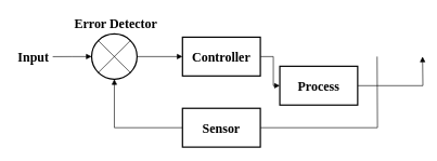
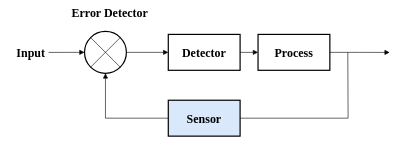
  <mxCell id="0" />
  <mxCell id="1" parent="0" />
  <mxCell id="2" style="edgeStyle=orthogonalEdgeStyle;rounded=0;orthogonalLoop=1;jettySize=auto;html=1;exitX=0;exitY=0.5;exitDx=0;exitDy=0;endArrow=none;endFill=0;startArrow=block;startFill=1;" edge="1" parent="1" source="4"><mxGeometry relative="1" as="geometry"><mxPoint x="80" y="87.118" as="targetPoint" /></mxGeometry></mxCell>
  <mxCell id="3" style="edgeStyle=orthogonalEdgeStyle;rounded=0;orthogonalLoop=1;jettySize=auto;html=1;exitX=1;exitY=0.5;exitDx=0;exitDy=0;startArrow=none;startFill=0;endArrow=block;endFill=1;fontFamily=Times New Roman;fontSize=20;entryX=0;entryY=0.5;entryDx=0;entryDy=0;" edge="1" parent="1" source="4" target="9"><mxGeometry relative="1" as="geometry"><mxPoint x="270" y="87.118" as="targetPoint" /></mxGeometry></mxCell>
  <mxCell id="4" value="" style="ellipse;whiteSpace=wrap;html=1;aspect=fixed;strokeWidth=2;" vertex="1" parent="1"><mxGeometry x="140" y="52" width="70" height="70" as="geometry" /></mxCell>
  <mxCell id="5" value="" style="endArrow=none;html=1;entryX=1;entryY=0;entryDx=0;entryDy=0;exitX=0;exitY=1;exitDx=0;exitDy=0;" edge="1" parent="1" source="4" target="4"><mxGeometry width="50" height="50" relative="1" as="geometry"><mxPoint x="140" y="192" as="sourcePoint" /><mxPoint x="190" y="142" as="targetPoint" /></mxGeometry></mxCell>
  <mxCell id="6" value="" style="endArrow=none;html=1;entryX=1;entryY=1;entryDx=0;entryDy=0;exitX=0;exitY=0;exitDx=0;exitDy=0;" edge="1" parent="1" source="4" target="4"><mxGeometry width="50" height="50" relative="1" as="geometry"><mxPoint x="160.251" y="121.749" as="sourcePoint" /><mxPoint x="209.749" y="72.251" as="targetPoint" /></mxGeometry></mxCell>
  <mxCell id="7" value="Input" style="text;html=1;align=center;verticalAlign=middle;resizable=0;points=[];;autosize=1;fontFamily=Times New Roman;fontSize=20;fontStyle=1" vertex="1" parent="1"><mxGeometry x="20" y="72" width="60" height="30" as="geometry" /></mxCell>
  <mxCell id="8" style="edgeStyle=orthogonalEdgeStyle;rounded=0;orthogonalLoop=1;jettySize=auto;html=1;exitX=1;exitY=0.5;exitDx=0;exitDy=0;entryX=0;entryY=0.5;entryDx=0;entryDy=0;startArrow=none;startFill=0;endArrow=block;endFill=1;fontFamily=Times New Roman;fontSize=20;" edge="1" parent="1" source="9" target="15"><mxGeometry relative="1" as="geometry" /></mxCell>
- <mxCell id="9" value="Controller" style="rounded=0;whiteSpace=wrap;html=1;strokeWidth=2;fontFamily=Times New Roman;fontSize=20;fontStyle=1" vertex="1" parent="1"><mxGeometry x="280" y="57" width="120" height="60" as="geometry" /></mxCell>
+ <mxCell id="9" value="Detector" style="rounded=0;whiteSpace=wrap;html=1;strokeWidth=2;fontFamily=Times New Roman;fontSize=20;fontStyle=1" vertex="1" parent="1"><mxGeometry x="280" y="57" width="120" height="60" as="geometry" /></mxCell>
  <mxCell id="10" style="edgeStyle=orthogonalEdgeStyle;rounded=0;orthogonalLoop=1;jettySize=auto;html=1;exitX=0;exitY=0.5;exitDx=0;exitDy=0;entryX=0.5;entryY=1;entryDx=0;entryDy=0;startArrow=none;startFill=0;endArrow=block;endFill=1;fontFamily=Times New Roman;fontSize=20;" edge="1" parent="1" source="12" target="4"><mxGeometry relative="1" as="geometry" /></mxCell>
  <mxCell id="11" style="edgeStyle=orthogonalEdgeStyle;rounded=0;orthogonalLoop=1;jettySize=auto;html=1;exitX=1;exitY=0.5;exitDx=0;exitDy=0;startArrow=none;startFill=0;endArrow=none;endFill=0;fontFamily=Times New Roman;fontSize=20;" edge="1" parent="1" source="12"><mxGeometry relative="1" as="geometry"><mxPoint x="580" y="87" as="targetPoint" /></mxGeometry></mxCell>
- <mxCell id="12" value="Sensor" style="rounded=0;whiteSpace=wrap;html=1;strokeWidth=2;fontFamily=Times New Roman;fontSize=20;fontStyle=1" vertex="1" parent="1"><mxGeometry x="280" y="167" width="120" height="60" as="geometry" /></mxCell>
- <mxCell id="13" value="Error Detector" style="text;html=1;align=center;verticalAlign=middle;resizable=0;points=[];;autosize=1;fontSize=20;fontFamily=Times New Roman;fontStyle=1" vertex="1" parent="1"><mxGeometry x="107" y="20" width="140" height="30" as="geometry" /></mxCell>
+ <mxCell id="12" value="Sensor" style="rounded=0;whiteSpace=wrap;html=1;strokeWidth=2;fontFamily=Times New Roman;fontSize=20;fontStyle=1;fillColor=#dae8fc;" vertex="1" parent="1"><mxGeometry x="280" y="167" width="120" height="60" as="geometry" /></mxCell>
+ <mxCell id="13" value="Error Detector" style="text;html=1;align=center;verticalAlign=middle;resizable=0;points=[];;autosize=1;fontSize=20;fontFamily=Times New Roman;fontStyle=1" vertex="1" parent="1"><mxGeometry x="112" y="5" width="140" height="30" as="geometry" /></mxCell>
  <mxCell id="14" style="edgeStyle=orthogonalEdgeStyle;rounded=0;orthogonalLoop=1;jettySize=auto;html=1;exitX=1;exitY=0.5;exitDx=0;exitDy=0;startArrow=none;startFill=0;endArrow=block;endFill=1;fontFamily=Times New Roman;fontSize=20;" edge="1" parent="1" source="15"><mxGeometry relative="1" as="geometry"><mxPoint x="650" y="87.118" as="targetPoint" /></mxGeometry></mxCell>
- <mxCell id="15" value="Process" style="rounded=0;whiteSpace=wrap;html=1;strokeWidth=2;fontFamily=Times New Roman;fontSize=20;fontStyle=1" vertex="1" parent="1"><mxGeometry x="430" y="102" width="120" height="60" as="geometry" /></mxCell>
+ <mxCell id="15" value="Process" style="rounded=0;whiteSpace=wrap;html=1;strokeWidth=2;fontFamily=Times New Roman;fontSize=20;fontStyle=1" vertex="1" parent="1"><mxGeometry x="430" y="57" width="120" height="60" as="geometry" /></mxCell>
